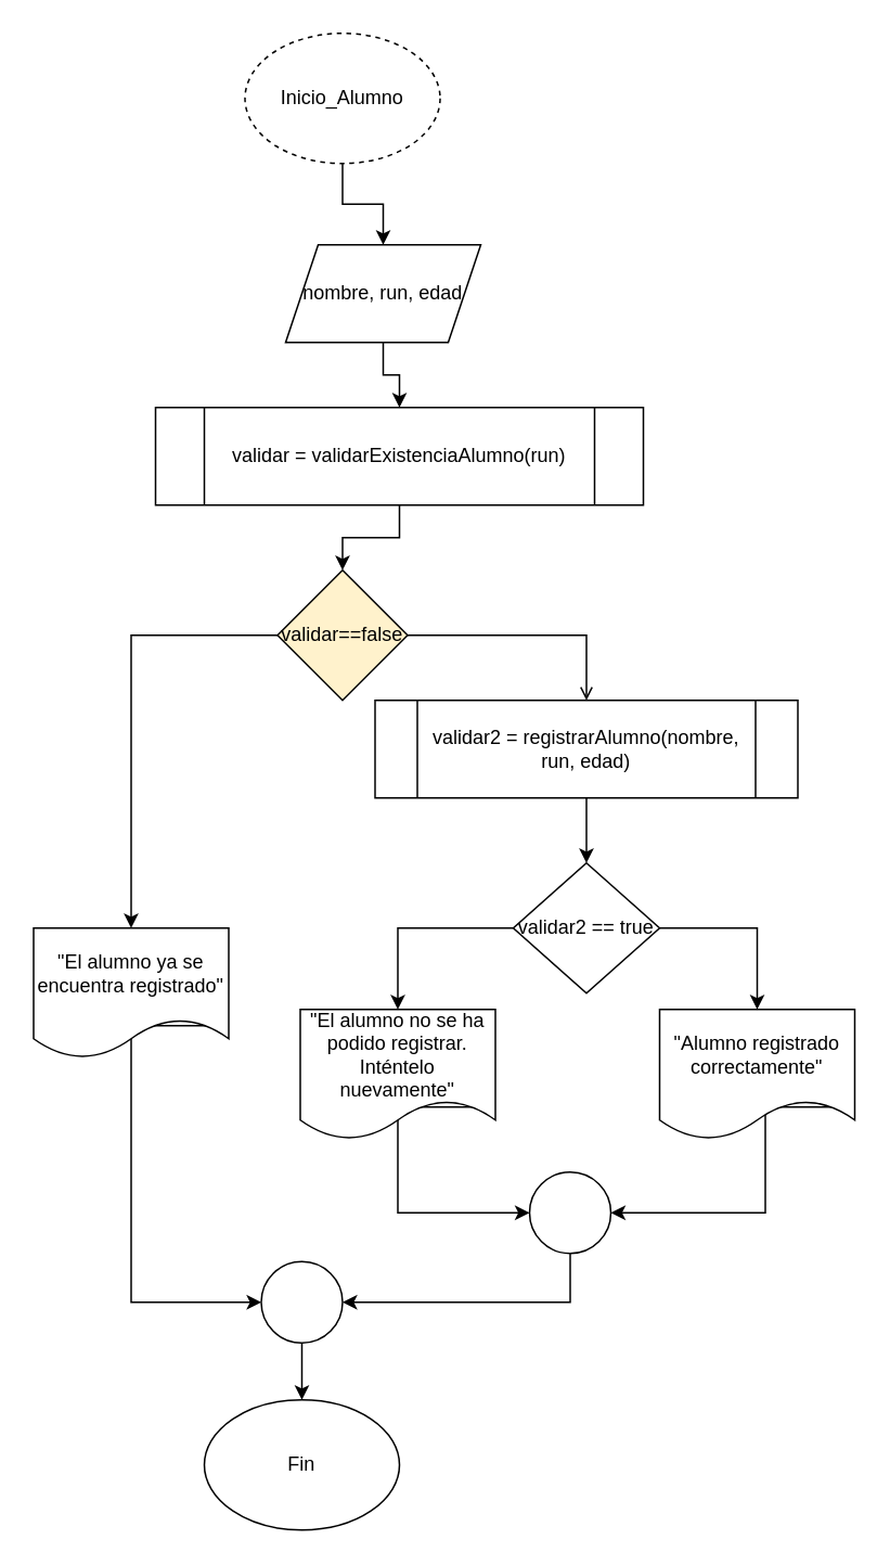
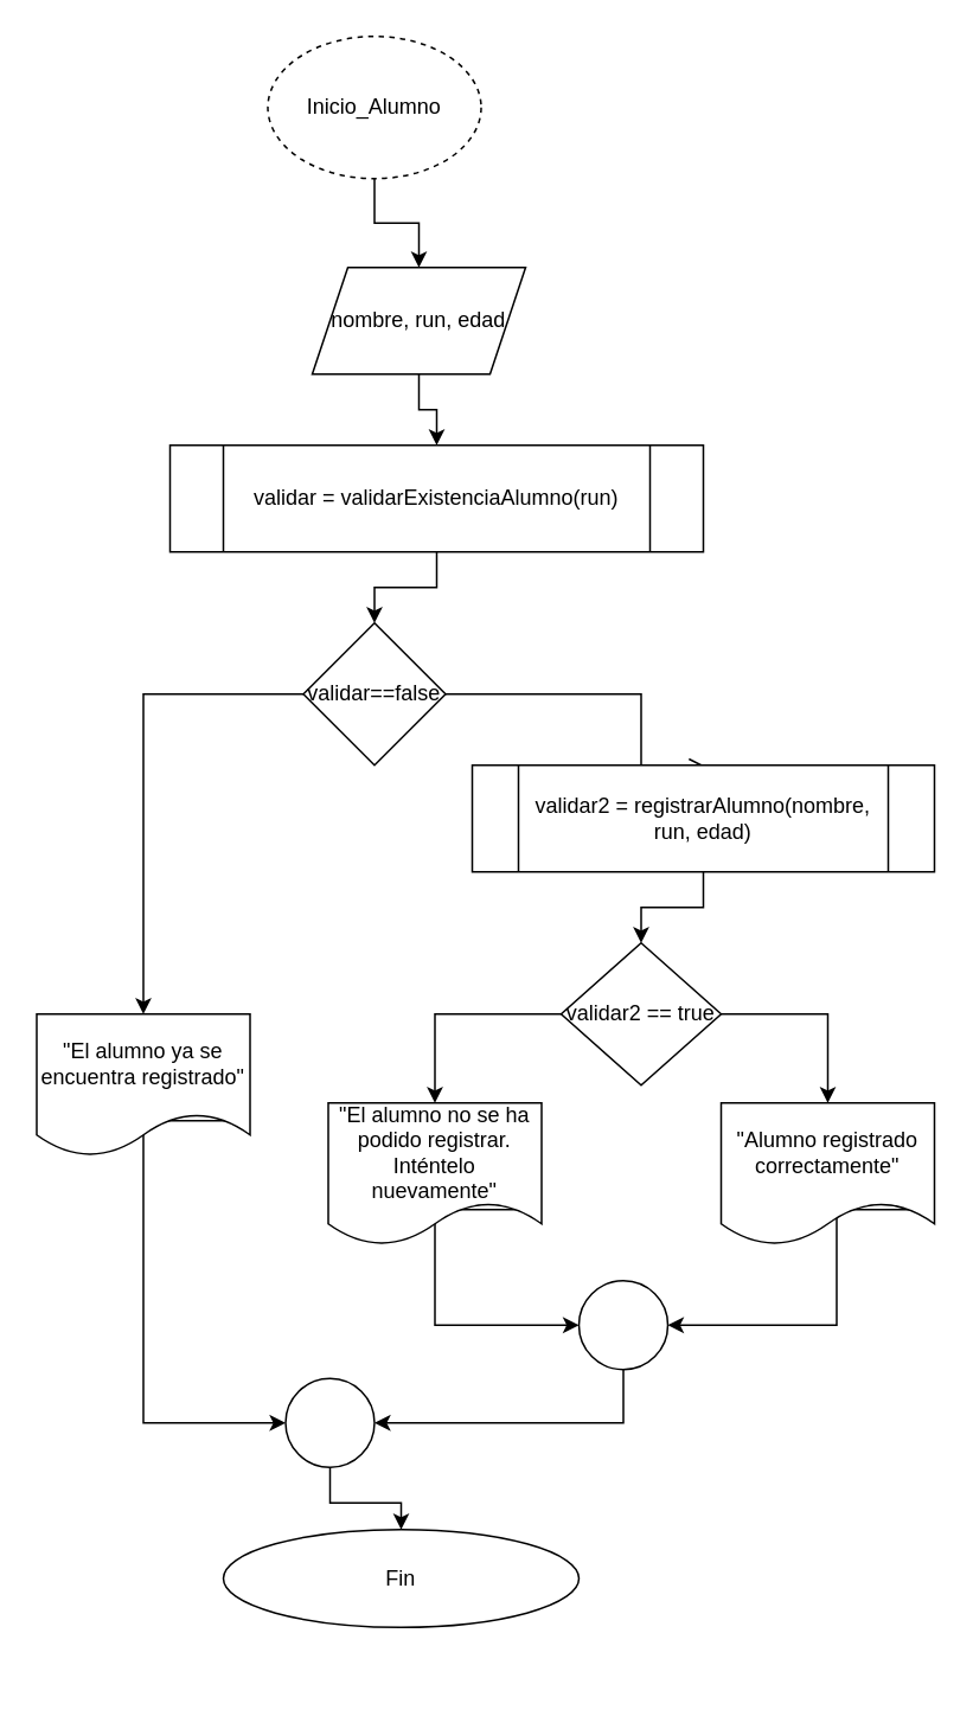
  <mxCell id="0" />
  <mxCell id="1" parent="0" />
  <mxCell id="2" style="edgeStyle=orthogonalEdgeStyle;rounded=0;orthogonalLoop=1;jettySize=auto;html=1;entryX=0.5;entryY=0;entryDx=0;entryDy=0;" edge="1" parent="1" source="3" target="5"><mxGeometry relative="1" as="geometry" /></mxCell>
  <mxCell id="3" value="Inicio_Alumno" style="ellipse;whiteSpace=wrap;html=1;dashed=1;" vertex="1" parent="1"><mxGeometry x="150" y="20" width="120" height="80" as="geometry" /></mxCell>
  <mxCell id="4" style="edgeStyle=orthogonalEdgeStyle;rounded=0;orthogonalLoop=1;jettySize=auto;html=1;entryX=0.5;entryY=0;entryDx=0;entryDy=0;" edge="1" parent="1" source="5" target="7"><mxGeometry relative="1" as="geometry" /></mxCell>
  <mxCell id="5" value="nombre, run, edad" style="shape=parallelogram;perimeter=parallelogramPerimeter;whiteSpace=wrap;html=1;fixedSize=1;" vertex="1" parent="1"><mxGeometry x="175" y="150" width="120" height="60" as="geometry" /></mxCell>
  <mxCell id="6" style="edgeStyle=orthogonalEdgeStyle;rounded=0;orthogonalLoop=1;jettySize=auto;html=1;entryX=0.5;entryY=0;entryDx=0;entryDy=0;" edge="1" parent="1" source="7" target="10"><mxGeometry relative="1" as="geometry" /></mxCell>
  <mxCell id="7" value="validar = validarExistenciaAlumno(run)" style="shape=process;whiteSpace=wrap;html=1;backgroundOutline=1;" vertex="1" parent="1"><mxGeometry x="95" y="250" width="300" height="60" as="geometry" /></mxCell>
  <mxCell id="8" style="edgeStyle=orthogonalEdgeStyle;rounded=0;orthogonalLoop=1;jettySize=auto;html=1;entryX=0.5;entryY=0;entryDx=0;entryDy=0;endArrow=open;" edge="1" parent="1" source="10" target="12"><mxGeometry relative="1" as="geometry"><Array as="points"><mxPoint x="360" y="390" /></Array></mxGeometry></mxCell>
  <mxCell id="9" style="edgeStyle=orthogonalEdgeStyle;rounded=0;orthogonalLoop=1;jettySize=auto;html=1;entryX=0.5;entryY=0;entryDx=0;entryDy=0;" edge="1" parent="1" source="10" target="24"><mxGeometry relative="1" as="geometry" /></mxCell>
- <mxCell id="10" value="validar==false" style="rhombus;whiteSpace=wrap;html=1;fillColor=#fff2cc;" vertex="1" parent="1"><mxGeometry x="170" y="350" width="80" height="80" as="geometry" /></mxCell>
+ <mxCell id="10" value="validar==false" style="rhombus;whiteSpace=wrap;html=1;" vertex="1" parent="1"><mxGeometry x="170" y="350" width="80" height="80" as="geometry" /></mxCell>
  <mxCell id="11" style="edgeStyle=orthogonalEdgeStyle;rounded=0;orthogonalLoop=1;jettySize=auto;html=1;entryX=0.5;entryY=0;entryDx=0;entryDy=0;" edge="1" parent="1" source="12" target="15"><mxGeometry relative="1" as="geometry"><mxPoint x="360" y="590" as="targetPoint" /></mxGeometry></mxCell>
- <mxCell id="12" value="validar2 = registrarAlumno(nombre, run, edad)" style="shape=process;whiteSpace=wrap;html=1;backgroundOutline=1;" vertex="1" parent="1"><mxGeometry x="230" y="430" width="260" height="60" as="geometry" /></mxCell>
+ <mxCell id="12" value="validar2 = registrarAlumno(nombre, run, edad)" style="shape=process;whiteSpace=wrap;html=1;backgroundOutline=1;" vertex="1" parent="1"><mxGeometry x="265" y="430" width="260" height="60" as="geometry" /></mxCell>
  <mxCell id="13" style="edgeStyle=orthogonalEdgeStyle;rounded=0;orthogonalLoop=1;jettySize=auto;html=1;exitX=1;exitY=0.5;exitDx=0;exitDy=0;entryX=0.5;entryY=0;entryDx=0;entryDy=0;" edge="1" parent="1" source="15" target="26"><mxGeometry relative="1" as="geometry"><mxPoint x="485" y="600" as="targetPoint" /></mxGeometry></mxCell>
  <mxCell id="14" style="edgeStyle=orthogonalEdgeStyle;rounded=0;orthogonalLoop=1;jettySize=auto;html=1;entryX=0.5;entryY=0;entryDx=0;entryDy=0;" edge="1" parent="1" source="15" target="20"><mxGeometry relative="1" as="geometry" /></mxCell>
  <mxCell id="15" value="validar2 == true" style="rhombus;whiteSpace=wrap;html=1;" vertex="1" parent="1"><mxGeometry x="315" y="530" width="90" height="80" as="geometry" /></mxCell>
  <mxCell id="16" style="edgeStyle=orthogonalEdgeStyle;rounded=0;orthogonalLoop=1;jettySize=auto;html=1;entryX=1;entryY=0.5;entryDx=0;entryDy=0;exitX=1;exitY=0.75;exitDx=0;exitDy=0;" edge="1" parent="1" source="26" target="18"><mxGeometry relative="1" as="geometry"><mxPoint x="480" y="1806" as="sourcePoint" /><Array as="points"><mxPoint x="470" y="680" /><mxPoint x="470" y="745" /></Array></mxGeometry></mxCell>
  <mxCell id="17" style="edgeStyle=orthogonalEdgeStyle;rounded=0;orthogonalLoop=1;jettySize=auto;html=1;entryX=1;entryY=0.5;entryDx=0;entryDy=0;" edge="1" parent="1" source="18" target="22"><mxGeometry relative="1" as="geometry"><Array as="points"><mxPoint x="350" y="800" /></Array></mxGeometry></mxCell>
  <mxCell id="18" value="" style="ellipse;whiteSpace=wrap;html=1;aspect=fixed;" vertex="1" parent="1"><mxGeometry x="325" y="720" width="50" height="50" as="geometry" /></mxCell>
  <mxCell id="19" style="edgeStyle=orthogonalEdgeStyle;rounded=0;orthogonalLoop=1;jettySize=auto;html=1;entryX=0;entryY=0.5;entryDx=0;entryDy=0;exitX=1;exitY=0.75;exitDx=0;exitDy=0;" edge="1" parent="1" source="20" target="18"><mxGeometry relative="1" as="geometry"><Array as="points"><mxPoint x="244" y="680" /><mxPoint x="244" y="745" /></Array></mxGeometry></mxCell>
  <mxCell id="20" value="&quot;El alumno no se ha podido registrar. Inténtelo nuevamente&quot;" style="shape=document;whiteSpace=wrap;html=1;boundedLbl=1;" vertex="1" parent="1"><mxGeometry x="184" y="620" width="120" height="80" as="geometry" /></mxCell>
  <mxCell id="21" style="edgeStyle=orthogonalEdgeStyle;rounded=0;orthogonalLoop=1;jettySize=auto;html=1;" edge="1" parent="1" source="22" target="25"><mxGeometry relative="1" as="geometry" /></mxCell>
  <mxCell id="22" value="" style="ellipse;whiteSpace=wrap;html=1;aspect=fixed;" vertex="1" parent="1"><mxGeometry x="160" y="775" width="50" height="50" as="geometry" /></mxCell>
  <mxCell id="23" style="edgeStyle=orthogonalEdgeStyle;rounded=0;orthogonalLoop=1;jettySize=auto;html=1;exitX=1;exitY=0.75;exitDx=0;exitDy=0;entryX=0;entryY=0.5;entryDx=0;entryDy=0;" edge="1" parent="1" source="24" target="22"><mxGeometry relative="1" as="geometry"><Array as="points"><mxPoint x="80" y="630" /><mxPoint x="80" y="800" /></Array></mxGeometry></mxCell>
  <mxCell id="24" value="&quot;El alumno ya se encuentra registrado&quot;" style="shape=document;whiteSpace=wrap;html=1;boundedLbl=1;" vertex="1" parent="1"><mxGeometry x="20" y="570" width="120" height="80" as="geometry" /></mxCell>
- <mxCell id="25" value="Fin" style="ellipse;whiteSpace=wrap;html=1;" vertex="1" parent="1"><mxGeometry x="125" y="860" width="120" height="80" as="geometry" /></mxCell>
+ <mxCell id="25" value="Fin" style="ellipse;whiteSpace=wrap;html=1;" vertex="1" parent="1"><mxGeometry x="125" y="860" width="200" height="55" as="geometry" /></mxCell>
  <mxCell id="26" value="&quot;Alumno registrado correctamente&quot;" style="shape=document;whiteSpace=wrap;html=1;boundedLbl=1;" vertex="1" parent="1"><mxGeometry x="405" y="620" width="120" height="80" as="geometry" /></mxCell>
